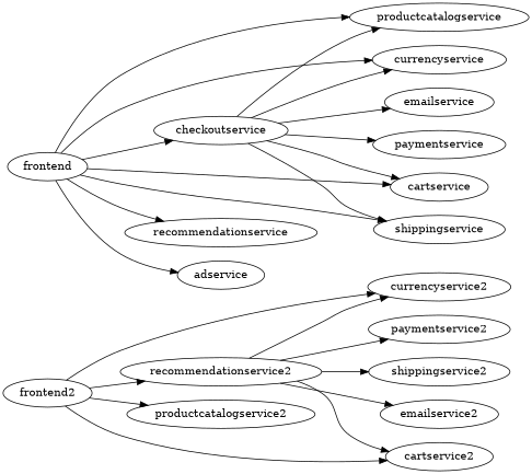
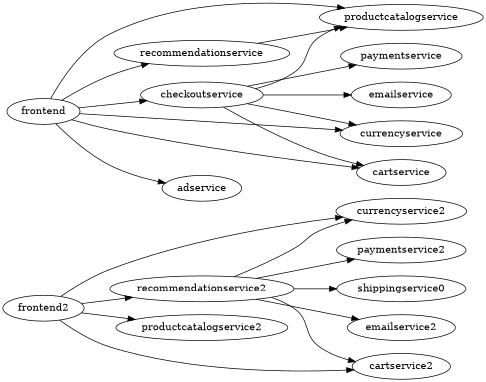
  strict digraph {
    rankdir=LR
    n1 [label=recommendationservice2]
    currencyservice2
    paymentservice2
-   shippingservice2
+   shippingservice2 [label=shippingservice0]
    emailservice2
    frontend2
    productcatalogservice2
    checkoutservice
    productcatalogservice
    currencyservice
    cartservice
-   shippingservice
    emailservice
    paymentservice
    frontend
    recommendationservice
    adservice
    cartservice2
    subgraph sub_1 {
      color=lightgrey
      label="node-6"
      style=filled
      n1
      currencyservice2
      paymentservice2
      shippingservice2
      emailservice2
      frontend2
      productcatalogservice2
      checkoutservice
      productcatalogservice
      currencyservice
      cartservice
-     shippingservice
      emailservice
      paymentservice
      frontend
      recommendationservice
      adservice
    }
    subgraph sub_2 {
      color=lightgrey
      label="node-5"
      style=filled
    }
    n1 -> currencyservice2
    n1 -> paymentservice2
    n1 -> shippingservice2
    n1 -> emailservice2
    n1 -> cartservice2
    frontend2 -> n1
    frontend2 -> currencyservice2
    frontend2 -> productcatalogservice2
    frontend2 -> cartservice2
    checkoutservice -> productcatalogservice
    checkoutservice -> currencyservice
    checkoutservice -> cartservice
-   checkoutservice -> shippingservice
    checkoutservice -> emailservice
    checkoutservice -> paymentservice
    frontend -> checkoutservice
    frontend -> productcatalogservice
    frontend -> currencyservice
    frontend -> cartservice
-   frontend -> shippingservice
    frontend -> recommendationservice
    frontend -> adservice
+   recommendationservice -> productcatalogservice
  }
